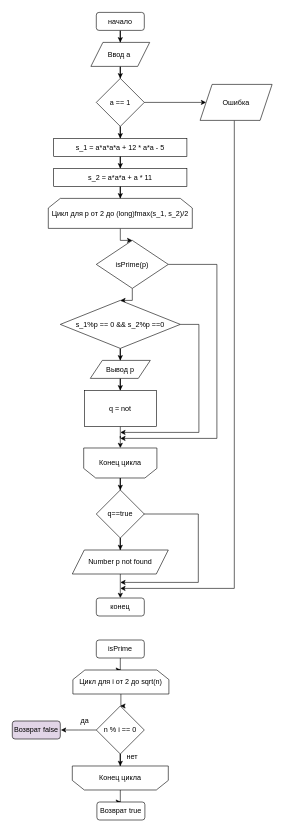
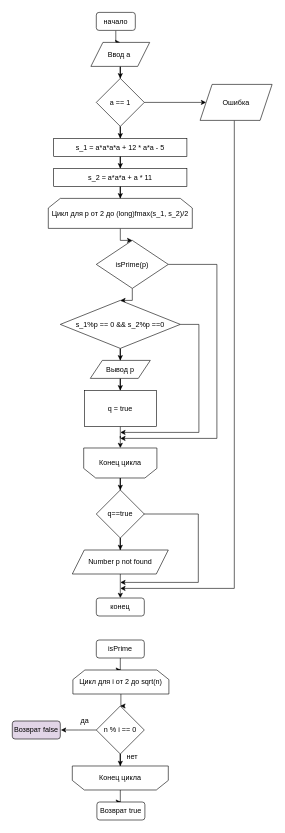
  <mxCell id="0" />
  <mxCell id="1" parent="0" />
  <mxCell id="2" style="edgeStyle=orthogonalEdgeStyle;rounded=0;orthogonalLoop=1;jettySize=auto;html=1;entryX=0.5;entryY=0;entryDx=0;entryDy=0;" edge="1" parent="1" source="3" target="6"><mxGeometry relative="1" as="geometry" /></mxCell>
- <mxCell id="3" value="начало" style="rounded=1;whiteSpace=wrap;html=1;" vertex="1" parent="1"><mxGeometry x="160" y="20" width="80" height="30" as="geometry" /></mxCell>
+ <mxCell id="3" value="начало" style="rounded=1;whiteSpace=wrap;html=1;" vertex="1" parent="1"><mxGeometry x="160" y="20" width="65" height="30" as="geometry" /></mxCell>
  <mxCell id="4" value="конец" style="rounded=1;whiteSpace=wrap;html=1;" vertex="1" parent="1"><mxGeometry x="160" y="996" width="80" height="30" as="geometry" /></mxCell>
  <mxCell id="5" style="edgeStyle=orthogonalEdgeStyle;rounded=0;orthogonalLoop=1;jettySize=auto;html=1;entryX=0.5;entryY=0;entryDx=0;entryDy=0;" edge="1" parent="1" source="6" target="9"><mxGeometry relative="1" as="geometry" /></mxCell>
  <mxCell id="6" value="Ввод a&amp;nbsp;" style="shape=parallelogram;perimeter=parallelogramPerimeter;whiteSpace=wrap;html=1;fixedSize=1;labelBackgroundColor=#FFFFFF;" vertex="1" parent="1"><mxGeometry x="151" y="70" width="98" height="40" as="geometry" /></mxCell>
  <mxCell id="7" style="edgeStyle=orthogonalEdgeStyle;rounded=0;orthogonalLoop=1;jettySize=auto;html=1;entryX=0;entryY=0.5;entryDx=0;entryDy=0;" edge="1" parent="1" source="9" target="11"><mxGeometry relative="1" as="geometry" /></mxCell>
  <mxCell id="8" style="edgeStyle=orthogonalEdgeStyle;rounded=0;orthogonalLoop=1;jettySize=auto;html=1;entryX=0.5;entryY=0;entryDx=0;entryDy=0;" edge="1" parent="1" source="9" target="13"><mxGeometry relative="1" as="geometry" /></mxCell>
  <mxCell id="9" value="a == 1" style="rhombus;whiteSpace=wrap;html=1;labelBackgroundColor=#FFFFFF;" vertex="1" parent="1"><mxGeometry x="160" y="130" width="80" height="80" as="geometry" /></mxCell>
  <mxCell id="10" style="edgeStyle=orthogonalEdgeStyle;rounded=0;orthogonalLoop=1;jettySize=auto;html=1;" edge="1" parent="1"><mxGeometry relative="1" as="geometry"><Array as="points"><mxPoint x="390" y="980" /><mxPoint x="200" y="980" /></Array><mxPoint x="390" y="200" as="sourcePoint" /><mxPoint x="200" y="980" as="targetPoint" /></mxGeometry></mxCell>
  <mxCell id="11" value="Ошибка" style="shape=parallelogram;perimeter=parallelogramPerimeter;whiteSpace=wrap;html=1;fixedSize=1;labelBackgroundColor=#FFFFFF;" vertex="1" parent="1"><mxGeometry x="333" y="140" width="120" height="60" as="geometry" /></mxCell>
  <mxCell id="12" style="edgeStyle=orthogonalEdgeStyle;rounded=0;orthogonalLoop=1;jettySize=auto;html=1;" edge="1" parent="1" source="13" target="15"><mxGeometry relative="1" as="geometry" /></mxCell>
  <mxCell id="13" value="s_1 = a*a*a*a + 12 * a*a - 5" style="rounded=0;whiteSpace=wrap;html=1;labelBackgroundColor=#FFFFFF;" vertex="1" parent="1"><mxGeometry x="89" y="230" width="222" height="30" as="geometry" /></mxCell>
  <mxCell id="14" style="edgeStyle=orthogonalEdgeStyle;rounded=0;orthogonalLoop=1;jettySize=auto;html=1;" edge="1" parent="1" source="15" target="17"><mxGeometry relative="1" as="geometry" /></mxCell>
  <mxCell id="15" value="s_2 = a*a*a + a * 11" style="rounded=0;whiteSpace=wrap;html=1;labelBackgroundColor=#FFFFFF;" vertex="1" parent="1"><mxGeometry x="89" y="280" width="222" height="30" as="geometry" /></mxCell>
  <mxCell id="16" style="edgeStyle=orthogonalEdgeStyle;rounded=0;orthogonalLoop=1;jettySize=auto;html=1;" edge="1" parent="1" source="17" target="20"><mxGeometry relative="1" as="geometry" /></mxCell>
  <mxCell id="17" value="Цикл для p от 2 до&amp;nbsp;(long)fmax(s_1, s_2)/2" style="shape=loopLimit;whiteSpace=wrap;html=1;labelBackgroundColor=#FFFFFF;" vertex="1" parent="1"><mxGeometry x="80" y="330" width="240" height="50" as="geometry" /></mxCell>
  <mxCell id="18" style="edgeStyle=orthogonalEdgeStyle;rounded=0;orthogonalLoop=1;jettySize=auto;html=1;entryX=0.5;entryY=0;entryDx=0;entryDy=0;" edge="1" parent="1" source="20" target="23"><mxGeometry relative="1" as="geometry" /></mxCell>
  <mxCell id="19" style="edgeStyle=orthogonalEdgeStyle;rounded=0;orthogonalLoop=1;jettySize=auto;html=1;" edge="1" parent="1" source="20"><mxGeometry relative="1" as="geometry"><Array as="points"><mxPoint x="361" y="440" /><mxPoint x="361" y="730" /><mxPoint x="200" y="730" /></Array><mxPoint x="200" y="730" as="targetPoint" /></mxGeometry></mxCell>
  <mxCell id="20" value="isPrime(p)" style="rhombus;whiteSpace=wrap;html=1;labelBackgroundColor=#FFFFFF;" vertex="1" parent="1"><mxGeometry x="160" y="400" width="120" height="80" as="geometry" /></mxCell>
  <mxCell id="21" style="edgeStyle=orthogonalEdgeStyle;rounded=0;orthogonalLoop=1;jettySize=auto;html=1;entryX=0.5;entryY=0;entryDx=0;entryDy=0;" edge="1" parent="1" source="23" target="25"><mxGeometry relative="1" as="geometry" /></mxCell>
  <mxCell id="22" style="edgeStyle=orthogonalEdgeStyle;rounded=0;orthogonalLoop=1;jettySize=auto;html=1;" edge="1" parent="1" source="23"><mxGeometry relative="1" as="geometry"><Array as="points"><mxPoint x="331" y="540" /><mxPoint x="331" y="720" /><mxPoint x="200" y="720" /></Array><mxPoint x="200" y="720" as="targetPoint" /></mxGeometry></mxCell>
  <mxCell id="23" value="s_1%p == 0 &amp;amp;&amp;amp; s_2%p ==0" style="rhombus;whiteSpace=wrap;html=1;labelBackgroundColor=#FFFFFF;" vertex="1" parent="1"><mxGeometry x="100" y="500" width="200" height="80" as="geometry" /></mxCell>
  <mxCell id="24" style="edgeStyle=orthogonalEdgeStyle;rounded=0;orthogonalLoop=1;jettySize=auto;html=1;" edge="1" parent="1" source="25" target="27"><mxGeometry relative="1" as="geometry" /></mxCell>
  <mxCell id="25" value="Вывод p" style="shape=parallelogram;perimeter=parallelogramPerimeter;whiteSpace=wrap;html=1;fixedSize=1;labelBackgroundColor=#FFFFFF;" vertex="1" parent="1"><mxGeometry x="150" y="600" width="100" height="30" as="geometry" /></mxCell>
  <mxCell id="26" style="edgeStyle=orthogonalEdgeStyle;rounded=0;orthogonalLoop=1;jettySize=auto;html=1;entryX=0.5;entryY=0;entryDx=0;entryDy=0;" edge="1" parent="1" source="27" target="29"><mxGeometry relative="1" as="geometry" /></mxCell>
- <mxCell id="27" value="q = not" style="rounded=0;whiteSpace=wrap;html=1;labelBackgroundColor=#FFFFFF;" vertex="1" parent="1"><mxGeometry x="140" y="650" width="120" height="60" as="geometry" /></mxCell>
+ <mxCell id="27" value="q = true" style="rounded=0;whiteSpace=wrap;html=1;labelBackgroundColor=#FFFFFF;" vertex="1" parent="1"><mxGeometry x="140" y="650" width="120" height="60" as="geometry" /></mxCell>
  <mxCell id="28" style="edgeStyle=orthogonalEdgeStyle;rounded=0;orthogonalLoop=1;jettySize=auto;html=1;entryX=0.5;entryY=0;entryDx=0;entryDy=0;" edge="1" parent="1" source="29" target="32"><mxGeometry relative="1" as="geometry" /></mxCell>
  <mxCell id="29" value="Конец цикла" style="shape=loopLimit;whiteSpace=wrap;html=1;labelBackgroundColor=#FFFFFF;flipV=1;" vertex="1" parent="1"><mxGeometry x="139" y="746" width="122" height="50" as="geometry" /></mxCell>
  <mxCell id="30" style="edgeStyle=orthogonalEdgeStyle;rounded=0;orthogonalLoop=1;jettySize=auto;html=1;entryX=0.5;entryY=0;entryDx=0;entryDy=0;" edge="1" parent="1" source="32" target="34"><mxGeometry relative="1" as="geometry" /></mxCell>
  <mxCell id="31" style="edgeStyle=orthogonalEdgeStyle;rounded=0;orthogonalLoop=1;jettySize=auto;html=1;" edge="1" parent="1"><mxGeometry relative="1" as="geometry"><Array as="points"><mxPoint x="330" y="856" /><mxPoint x="330" y="970" /><mxPoint x="200" y="970" /></Array><mxPoint x="238.987" y="856.013" as="sourcePoint" /><mxPoint x="200" y="970" as="targetPoint" /></mxGeometry></mxCell>
  <mxCell id="32" value="q==true" style="rhombus;whiteSpace=wrap;html=1;labelBackgroundColor=#FFFFFF;" vertex="1" parent="1"><mxGeometry x="160" y="816" width="80" height="80" as="geometry" /></mxCell>
  <mxCell id="33" style="edgeStyle=orthogonalEdgeStyle;rounded=0;orthogonalLoop=1;jettySize=auto;html=1;" edge="1" parent="1" source="34" target="4"><mxGeometry relative="1" as="geometry" /></mxCell>
  <mxCell id="34" value="Number p not found" style="shape=parallelogram;perimeter=parallelogramPerimeter;whiteSpace=wrap;html=1;fixedSize=1;labelBackgroundColor=#FFFFFF;" vertex="1" parent="1"><mxGeometry x="120" y="916" width="160" height="40" as="geometry" /></mxCell>
  <mxCell id="35" style="edgeStyle=orthogonalEdgeStyle;rounded=0;orthogonalLoop=1;jettySize=auto;html=1;" edge="1" parent="1" source="36" target="38"><mxGeometry relative="1" as="geometry" /></mxCell>
  <mxCell id="36" value="isPrime" style="rounded=1;whiteSpace=wrap;html=1;" vertex="1" parent="1"><mxGeometry x="160" y="1066" width="80" height="30" as="geometry" /></mxCell>
  <mxCell id="37" style="edgeStyle=orthogonalEdgeStyle;rounded=0;orthogonalLoop=1;jettySize=auto;html=1;" edge="1" parent="1" source="38" target="41"><mxGeometry relative="1" as="geometry" /></mxCell>
  <mxCell id="38" value="Цикл для i от 2 до&amp;nbsp;sqrt(n)" style="shape=loopLimit;whiteSpace=wrap;html=1;labelBackgroundColor=#FFFFFF;" vertex="1" parent="1"><mxGeometry x="121" y="1116" width="160" height="40" as="geometry" /></mxCell>
  <mxCell id="39" style="edgeStyle=orthogonalEdgeStyle;rounded=0;orthogonalLoop=1;jettySize=auto;html=1;" edge="1" parent="1" source="41" target="43"><mxGeometry relative="1" as="geometry" /></mxCell>
  <mxCell id="40" style="edgeStyle=orthogonalEdgeStyle;rounded=0;orthogonalLoop=1;jettySize=auto;html=1;" edge="1" parent="1" source="41"><mxGeometry relative="1" as="geometry"><mxPoint x="101" y="1216" as="targetPoint" /></mxGeometry></mxCell>
  <mxCell id="41" value="n % i == 0" style="rhombus;whiteSpace=wrap;html=1;labelBackgroundColor=#FFFFFF;" vertex="1" parent="1"><mxGeometry x="160" y="1176" width="80" height="80" as="geometry" /></mxCell>
  <mxCell id="42" style="edgeStyle=orthogonalEdgeStyle;rounded=0;orthogonalLoop=1;jettySize=auto;html=1;" edge="1" parent="1" source="43" target="45"><mxGeometry relative="1" as="geometry" /></mxCell>
  <mxCell id="43" value="Конец цикла" style="shape=loopLimit;whiteSpace=wrap;html=1;labelBackgroundColor=#FFFFFF;flipV=1;" vertex="1" parent="1"><mxGeometry x="120" y="1276" width="160" height="40" as="geometry" /></mxCell>
  <mxCell id="44" value="Возврат false" style="rounded=1;whiteSpace=wrap;html=1;fillColor=#e1d5e7;" vertex="1" parent="1"><mxGeometry x="20" y="1201" width="80" height="30" as="geometry" /></mxCell>
  <mxCell id="45" value="Возврат true" style="rounded=1;whiteSpace=wrap;html=1;" vertex="1" parent="1"><mxGeometry x="161" y="1336" width="80" height="30" as="geometry" /></mxCell>
  <mxCell id="46" value="да" style="text;html=1;strokeColor=none;fillColor=none;align=center;verticalAlign=middle;whiteSpace=wrap;rounded=0;labelBackgroundColor=#FFFFFF;" vertex="1" parent="1"><mxGeometry x="111" y="1186" width="60" height="30" as="geometry" /></mxCell>
  <mxCell id="47" value="нет" style="text;html=1;strokeColor=none;fillColor=none;align=center;verticalAlign=middle;whiteSpace=wrap;rounded=0;labelBackgroundColor=#FFFFFF;" vertex="1" parent="1"><mxGeometry x="190" y="1246" width="60" height="30" as="geometry" /></mxCell>
